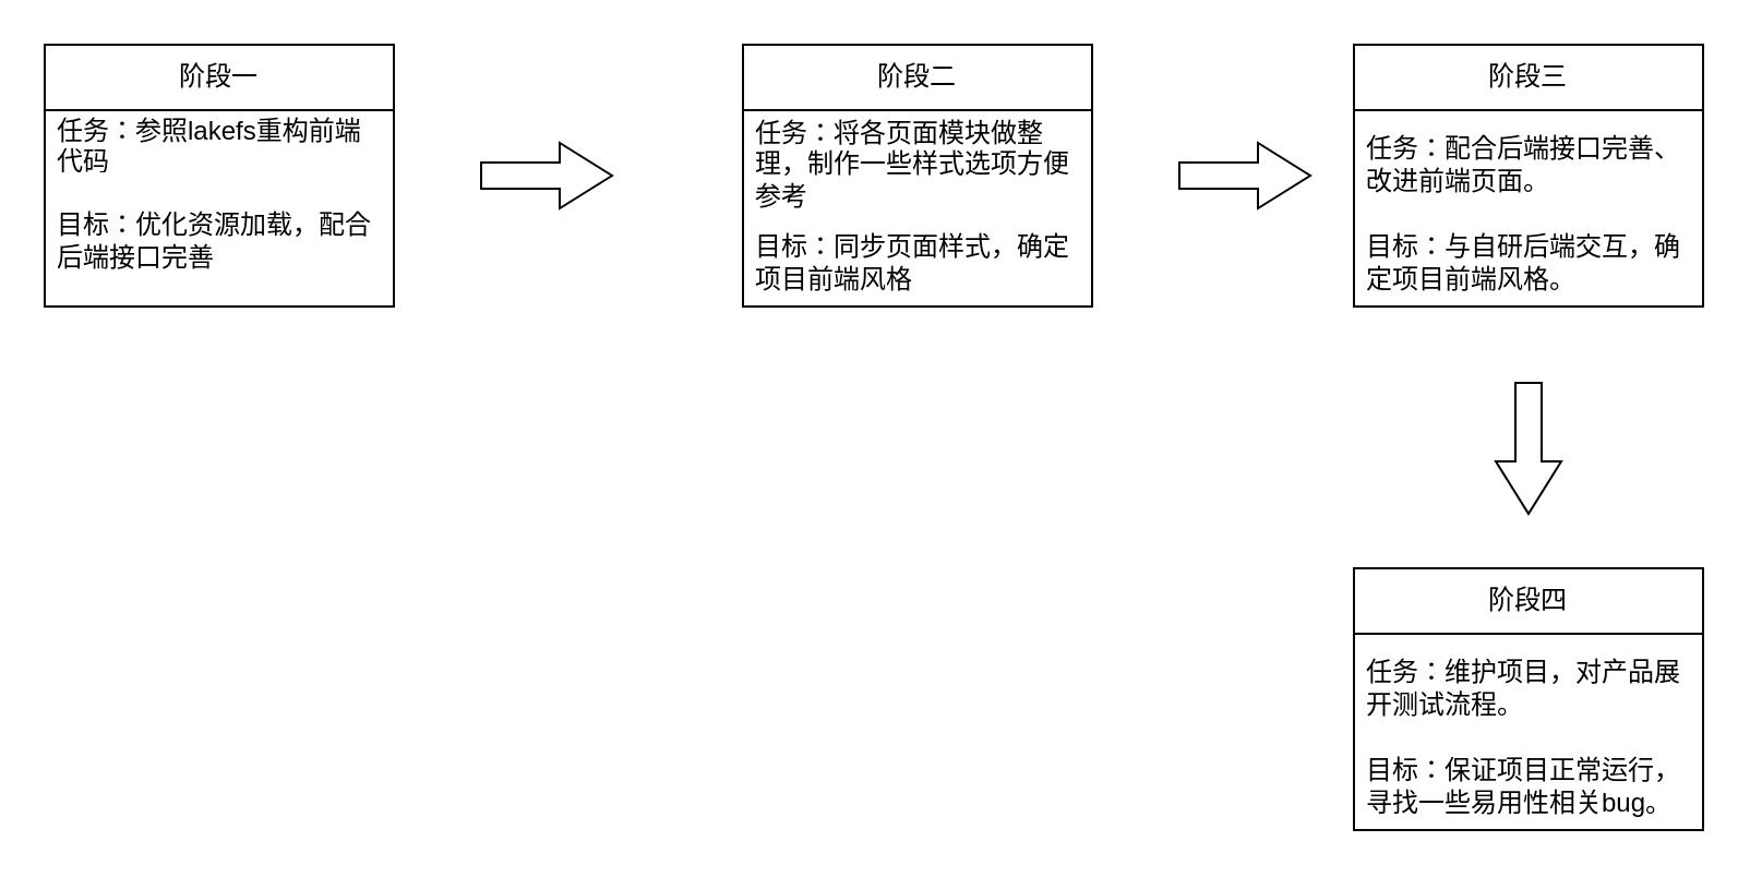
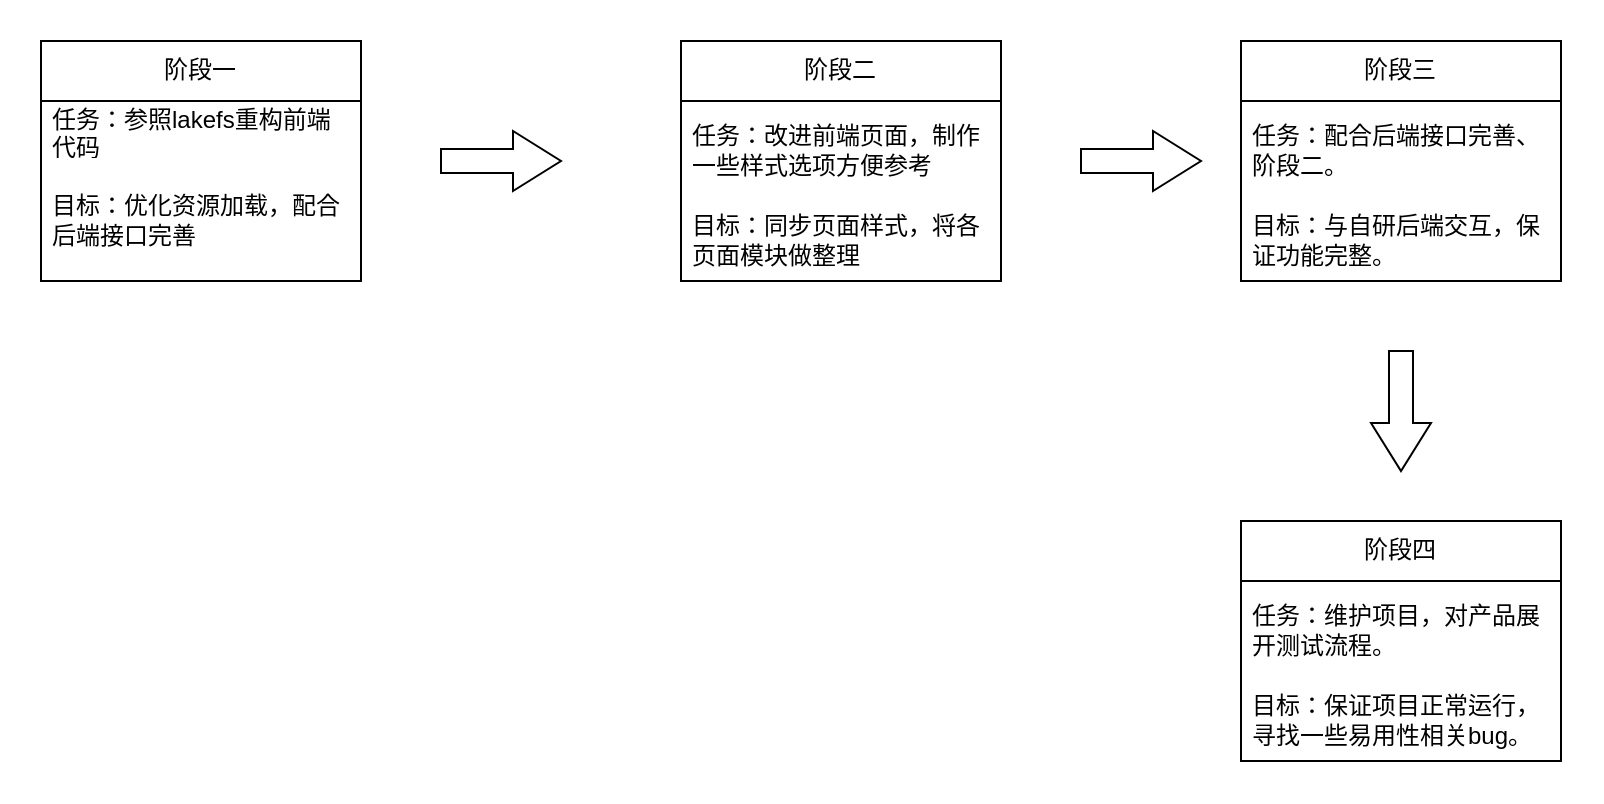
  <mxCell id="0" />
  <mxCell id="1" parent="0" />
  <mxCell id="2" value="阶段一" style="swimlane;fontStyle=0;childLayout=stackLayout;horizontal=1;startSize=30;horizontalStack=0;resizeParent=1;resizeParentMax=0;resizeLast=0;collapsible=1;marginBottom=0;whiteSpace=wrap;html=1;" vertex="1" parent="1"><mxGeometry x="20" width="160" height="120" as="geometry" y="20" /></mxCell>
  <mxCell id="3" value="任务：参照lakefs重构前端代码" style="text;strokeColor=none;fillColor=none;align=left;verticalAlign=middle;spacingLeft=4;spacingRight=4;overflow=hidden;points=[[0,0.5],[1,0.5]];portConstraint=eastwest;rotatable=0;whiteSpace=wrap;html=1;" vertex="1" parent="2"><mxGeometry y="30" width="160" height="30" as="geometry" /></mxCell>
  <mxCell id="4" value="目标：优化资源加载，配合后端接口完善" style="text;strokeColor=none;fillColor=none;align=left;verticalAlign=middle;spacingLeft=4;spacingRight=4;overflow=hidden;points=[[0,0.5],[1,0.5]];portConstraint=eastwest;rotatable=0;whiteSpace=wrap;html=1;" vertex="1" parent="2"><mxGeometry y="60" width="160" height="60" as="geometry" /></mxCell>
  <mxCell id="5" value="阶段二" style="swimlane;fontStyle=0;childLayout=stackLayout;horizontal=1;startSize=30;horizontalStack=0;resizeParent=1;resizeParentMax=0;resizeLast=0;collapsible=1;marginBottom=0;whiteSpace=wrap;html=1;" vertex="1" parent="1"><mxGeometry x="340" width="160" height="120" as="geometry" y="20" /></mxCell>
- <mxCell id="6" value="任务：将各页面模块做整理，制作一些样式选项方便参考" style="text;strokeColor=none;fillColor=none;align=left;verticalAlign=middle;spacingLeft=4;spacingRight=4;overflow=hidden;points=[[0,0.5],[1,0.5]];portConstraint=eastwest;rotatable=0;whiteSpace=wrap;html=1;" vertex="1" parent="5"><mxGeometry y="30" width="160" height="50" as="geometry" /></mxCell>
- <mxCell id="7" value="目标：同步页面样式，确定项目前端风格" style="text;strokeColor=none;fillColor=none;align=left;verticalAlign=middle;spacingLeft=4;spacingRight=4;overflow=hidden;points=[[0,0.5],[1,0.5]];portConstraint=eastwest;rotatable=0;whiteSpace=wrap;html=1;" vertex="1" parent="5"><mxGeometry y="80" width="160" height="40" as="geometry" /></mxCell>
+ <mxCell id="6" value="任务：改进前端页面，制作一些样式选项方便参考" style="text;strokeColor=none;fillColor=none;align=left;verticalAlign=middle;spacingLeft=4;spacingRight=4;overflow=hidden;points=[[0,0.5],[1,0.5]];portConstraint=eastwest;rotatable=0;whiteSpace=wrap;html=1;" vertex="1" parent="5"><mxGeometry y="30" width="160" height="50" as="geometry" /></mxCell>
+ <mxCell id="7" value="目标：同步页面样式，将各页面模块做整理" style="text;strokeColor=none;fillColor=none;align=left;verticalAlign=middle;spacingLeft=4;spacingRight=4;overflow=hidden;points=[[0,0.5],[1,0.5]];portConstraint=eastwest;rotatable=0;whiteSpace=wrap;html=1;" vertex="1" parent="5"><mxGeometry y="80" width="160" height="40" as="geometry" /></mxCell>
  <mxCell id="8" value="" style="shape=singleArrow;whiteSpace=wrap;html=1;arrowWidth=0.4;arrowSize=0.4;" vertex="1" parent="1"><mxGeometry x="540" y="65" width="60" height="30" as="geometry" /></mxCell>
  <mxCell id="9" value="" style="shape=singleArrow;whiteSpace=wrap;html=1;arrowWidth=0.4;arrowSize=0.4;" vertex="1" parent="1"><mxGeometry x="220" y="65" width="60" height="30" as="geometry" /></mxCell>
  <mxCell id="10" value="阶段三" style="swimlane;fontStyle=0;childLayout=stackLayout;horizontal=1;startSize=30;horizontalStack=0;resizeParent=1;resizeParentMax=0;resizeLast=0;collapsible=1;marginBottom=0;whiteSpace=wrap;html=1;" vertex="1" parent="1"><mxGeometry x="620" width="160" height="120" as="geometry" y="20" /></mxCell>
- <mxCell id="11" value="任务：配合后端接口完善、改进前端页面。" style="text;strokeColor=none;fillColor=none;align=left;verticalAlign=middle;spacingLeft=4;spacingRight=4;overflow=hidden;points=[[0,0.5],[1,0.5]];portConstraint=eastwest;rotatable=0;whiteSpace=wrap;html=1;" vertex="1" parent="10"><mxGeometry y="30" width="160" height="50" as="geometry" /></mxCell>
- <mxCell id="12" value="目标：与自研后端交互，确定项目前端风格。" style="text;strokeColor=none;fillColor=none;align=left;verticalAlign=middle;spacingLeft=4;spacingRight=4;overflow=hidden;points=[[0,0.5],[1,0.5]];portConstraint=eastwest;rotatable=0;whiteSpace=wrap;html=1;" vertex="1" parent="10"><mxGeometry y="80" width="160" height="40" as="geometry" /></mxCell>
+ <mxCell id="11" value="任务：配合后端接口完善、阶段二。" style="text;strokeColor=none;fillColor=none;align=left;verticalAlign=middle;spacingLeft=4;spacingRight=4;overflow=hidden;points=[[0,0.5],[1,0.5]];portConstraint=eastwest;rotatable=0;whiteSpace=wrap;html=1;" vertex="1" parent="10"><mxGeometry y="30" width="160" height="50" as="geometry" /></mxCell>
+ <mxCell id="12" value="目标：与自研后端交互，保证功能完整。" style="text;strokeColor=none;fillColor=none;align=left;verticalAlign=middle;spacingLeft=4;spacingRight=4;overflow=hidden;points=[[0,0.5],[1,0.5]];portConstraint=eastwest;rotatable=0;whiteSpace=wrap;html=1;" vertex="1" parent="10"><mxGeometry y="80" width="160" height="40" as="geometry" /></mxCell>
  <mxCell id="13" value="" style="shape=singleArrow;whiteSpace=wrap;html=1;arrowWidth=0.4;arrowSize=0.4;rotation=90;" vertex="1" parent="1"><mxGeometry x="670" y="190" width="60" height="30" as="geometry" /></mxCell>
  <mxCell id="14" value="阶段四" style="swimlane;fontStyle=0;childLayout=stackLayout;horizontal=1;startSize=30;horizontalStack=0;resizeParent=1;resizeParentMax=0;resizeLast=0;collapsible=1;marginBottom=0;whiteSpace=wrap;html=1;" vertex="1" parent="1"><mxGeometry x="620" y="260" width="160" height="120" as="geometry" /></mxCell>
  <mxCell id="15" value="任务：维护项目，对产品展开测试流程。" style="text;strokeColor=none;fillColor=none;align=left;verticalAlign=middle;spacingLeft=4;spacingRight=4;overflow=hidden;points=[[0,0.5],[1,0.5]];portConstraint=eastwest;rotatable=0;whiteSpace=wrap;html=1;" vertex="1" parent="14"><mxGeometry y="30" width="160" height="50" as="geometry" /></mxCell>
  <mxCell id="16" value="目标：保证项目正常运行，寻找一些易用性相关bug。" style="text;strokeColor=none;fillColor=none;align=left;verticalAlign=middle;spacingLeft=4;spacingRight=4;overflow=hidden;points=[[0,0.5],[1,0.5]];portConstraint=eastwest;rotatable=0;whiteSpace=wrap;html=1;" vertex="1" parent="14"><mxGeometry y="80" width="160" height="40" as="geometry" /></mxCell>
